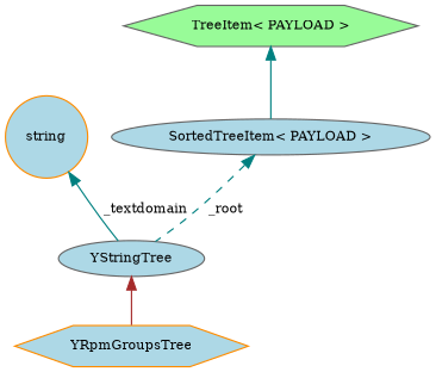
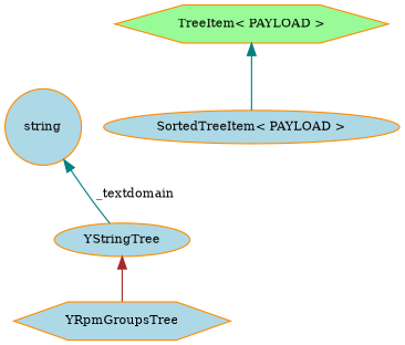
  digraph {
    fontname="DejaVu Serif"
    node [color=darkorange fillcolor=lightblue fontname="DejaVu Serif" fontsize=10 shape=hexagon style=filled]
    edge [color=teal dir=back fontname="DejaVu Serif" fontsize=10 labelfontname=Helvetica labelfontsize=10 style=solid]
    n1 [fontcolor=black height=0.2 label=YRpmGroupsTree width=0.4]
-   n2 [color=gray40 height=0.2 label=YStringTree shape=ellipse width=0.4]
+   n2 [height=0.2 label=YStringTree shape=ellipse width=0.4]
    n3 [height=0.2 label=string shape=circle width=0.4]
-   n4 [color=gray40 height=0.2 label="SortedTreeItem\< PAYLOAD \>" shape=ellipse width=0.4]
-   n5 [color=gray40 fillcolor=palegreen height=0.2 label="TreeItem\< PAYLOAD \>" width=0.4]
+   n4 [height=0.2 label="SortedTreeItem\< PAYLOAD \>" shape=ellipse width=0.4]
+   n5 [fillcolor=palegreen height=0.2 label="TreeItem\< PAYLOAD \>" width=0.4]
    n2 -> n1 [color=brown]
    n3 -> n2 [label=" _textdomain"]
-   n4 -> n2 [label=" _root" style=dashed]
    n5 -> n4
  }
